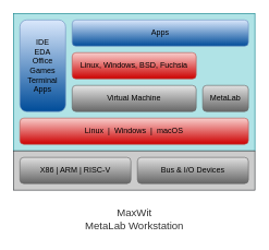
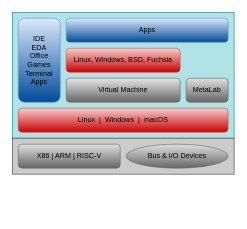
  <mxCell id="0" />
  <mxCell id="1" parent="0" />
  <mxCell id="2" value="" style="rounded=0;whiteSpace=wrap;html=1;fontSize=16;shadow=0;fillColor=#b0e3e6;strokeColor=#0e8088;" parent="1" vertex="1"><mxGeometry x="20" y="20" width="370" height="210" as="geometry" /></mxCell>
  <mxCell id="3" value="Linux&amp;nbsp; |&amp;nbsp;&amp;nbsp;Windows&amp;nbsp; |&amp;nbsp; macOS" style="rounded=1;whiteSpace=wrap;html=1;gradientColor=#CC0000;fillColor=#f8cecc;strokeColor=#b85450;" parent="1" vertex="1"><mxGeometry x="30" y="180" width="350" height="40" as="geometry" /></mxCell>
  <mxCell id="4" value="Linux, Windows, BSD, Fuchsia" style="rounded=1;whiteSpace=wrap;html=1;gradientColor=#CC0000;fillColor=#f8cecc;strokeColor=#b85450;" parent="1" vertex="1"><mxGeometry x="110" y="80" width="190" height="40" as="geometry" /></mxCell>
  <mxCell id="5" value="IDE&lt;br&gt;EDA&lt;br&gt;Office&lt;br&gt;Games&lt;br&gt;Terminal&lt;br&gt;Apps" style="rounded=1;whiteSpace=wrap;html=1;gradientColor=#004C99;fillColor=#dae8fc;strokeColor=#6c8ebf;" parent="1" vertex="1"><mxGeometry x="30" y="30" width="70" height="140" as="geometry" /></mxCell>
  <mxCell id="6" value="" style="rounded=0;whiteSpace=wrap;html=1;fillColor=#CCCCCC;strokeColor=#36393d;" parent="1" vertex="1"><mxGeometry x="20" y="230" width="370" height="60" as="geometry" /></mxCell>
  <mxCell id="7" value="X86 | ARM | RISC-V" style="rounded=1;whiteSpace=wrap;html=1;gradientColor=#666666;fillColor=#E0E0E0;strokeColor=#666666;" parent="1" vertex="1"><mxGeometry x="30" y="240" width="170" height="40" as="geometry" /></mxCell>
- <mxCell id="8" value="Bus &amp;amp; I/O Devices" style="rounded=1;whiteSpace=wrap;html=1;gradientColor=#666666;fillColor=#E0E0E0;strokeColor=#666666;" parent="1" vertex="1"><mxGeometry x="210" y="240" width="170" height="40" as="geometry" /></mxCell>
- <mxCell id="9" value="&lt;span style=&quot;color: rgb(51, 51, 51); font-size: 16px;&quot;&gt;MaxWit&lt;br&gt;MetaLab Workstation&lt;/span&gt;" style="text;html=1;align=center;verticalAlign=middle;resizable=0;points=[];autosize=1;strokeColor=none;fillColor=none;" parent="1" vertex="1"><mxGeometry x="120" y="310" width="170" height="50" as="geometry" /></mxCell>
+ <mxCell id="8" value="Bus &amp;amp; I/O Devices" style="ellipse;whiteSpace=wrap;html=1;gradientColor=#666666;fillColor=#E0E0E0;strokeColor=#666666;" parent="1" vertex="1"><mxGeometry x="210" y="240" width="170" height="40" as="geometry" /></mxCell>
  <mxCell id="10" value="Apps" style="rounded=1;whiteSpace=wrap;html=1;gradientColor=#004C99;fillColor=#dae8fc;strokeColor=#6c8ebf;" parent="1" vertex="1"><mxGeometry x="110" y="30" width="270" height="40" as="geometry" /></mxCell>
  <mxCell id="11" value="Virtual Machine" style="rounded=1;whiteSpace=wrap;html=1;gradientColor=#666666;fillColor=#E6E6E6;strokeColor=#666666;" parent="1" vertex="1"><mxGeometry x="110" y="130" width="190" height="40" as="geometry" /></mxCell>
  <mxCell id="12" value="MetaLab" style="rounded=1;whiteSpace=wrap;html=1;gradientColor=#666666;fillColor=#E0E0E0;strokeColor=#666666;" parent="1" vertex="1"><mxGeometry x="310" y="130" width="70" height="40" as="geometry" /></mxCell>
